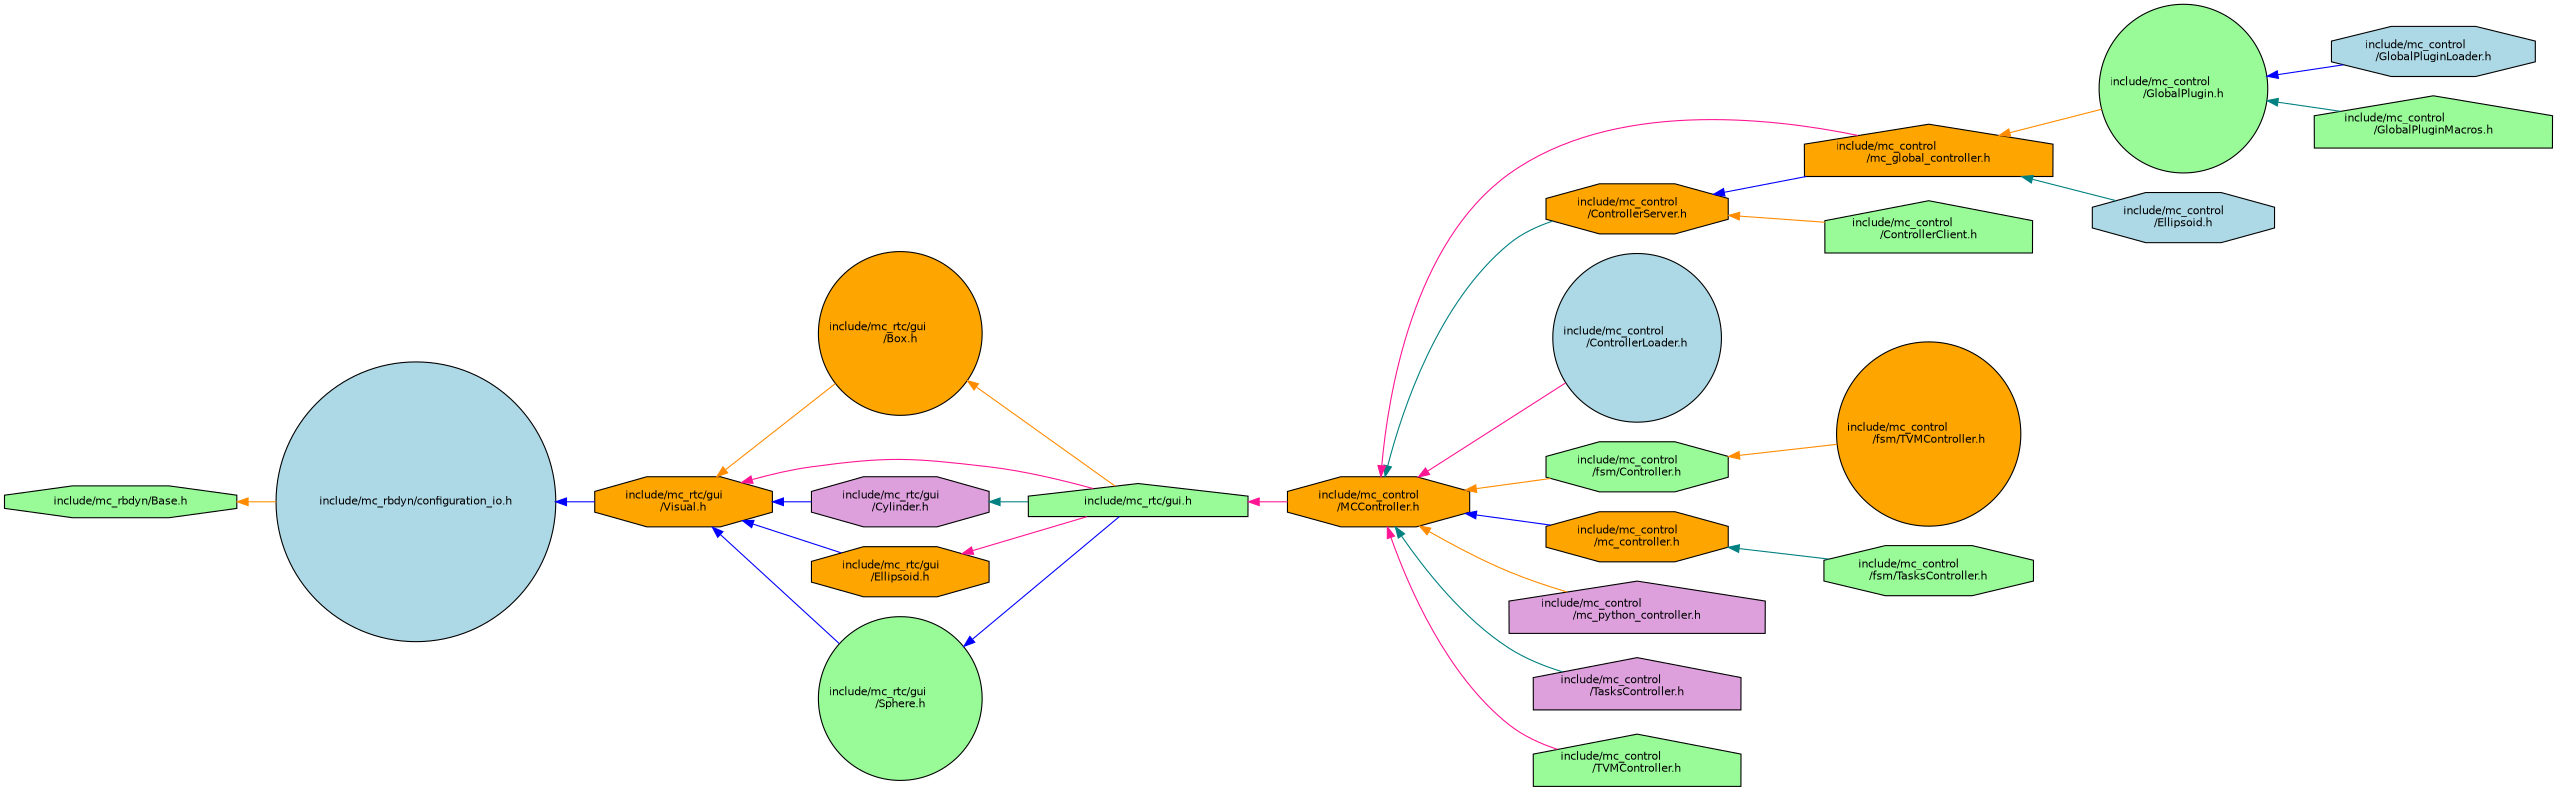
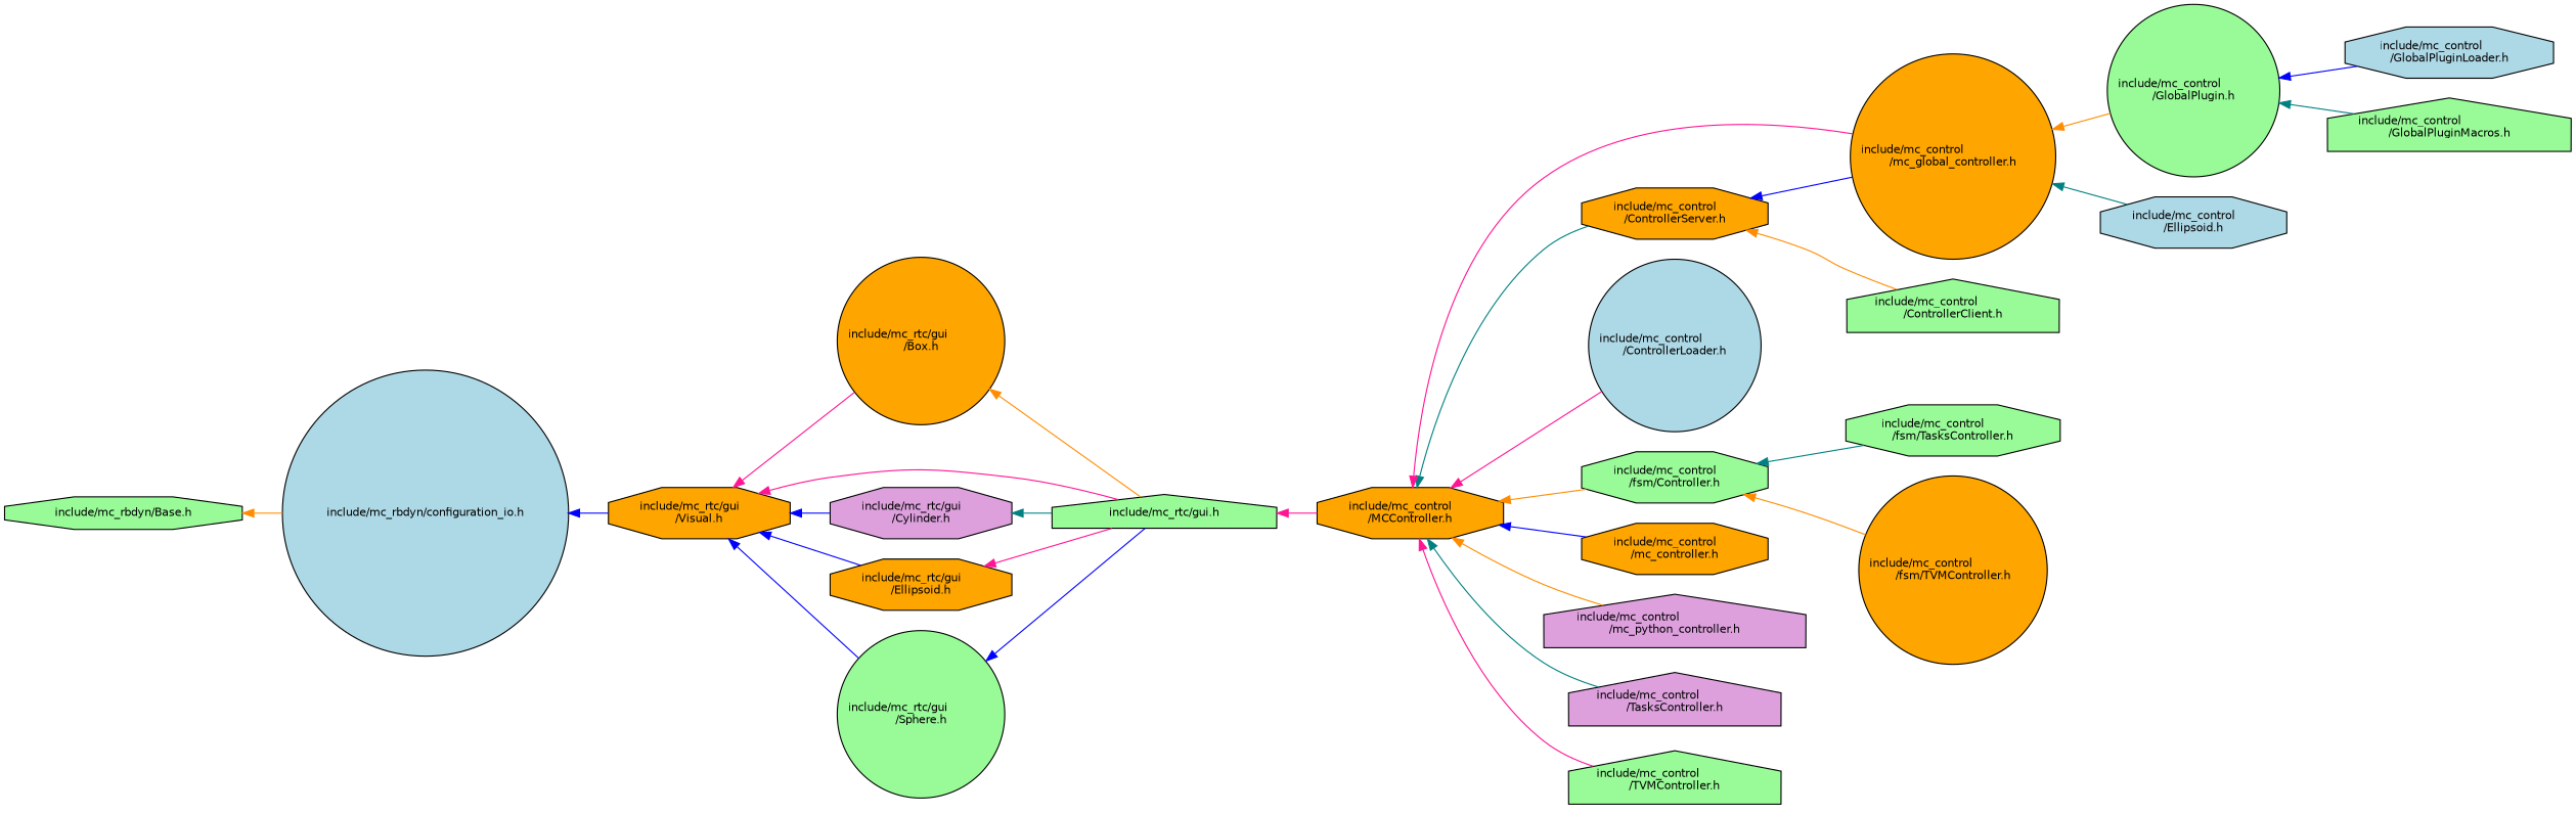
  digraph {
    rankdir=LR
    node [color=black fillcolor=palegreen fontname=Helvetica fontsize=10 shape=octagon style=filled]
    edge [color=darkorange dir=back fontname=Helvetica fontsize=10 labelfontname=Helvetica labelfontsize=10 style=solid]
    n1 [fontcolor=black height=0.2 label="include/mc_rbdyn/Base.h" width=0.4]
    n2 [fillcolor=lightblue height=0.2 label="include/mc_rbdyn/configuration_io.h" shape=circle width=0.4]
    n3 [fillcolor=orange height=0.2 label="include/mc_rtc/gui\l/Visual.h" width=0.4]
    n4 [fillcolor=orange height=0.2 label="include/mc_rtc/gui\l/Box.h" shape=circle width=0.4]
    n5 [height=0.2 label="include/mc_rtc/gui.h" shape=house width=0.4]
    n6 [fillcolor=plum height=0.2 label="include/mc_rtc/gui\l/Cylinder.h" width=0.4]
    n7 [fillcolor=orange height=0.2 label="include/mc_rtc/gui\l/Ellipsoid.h" width=0.4]
    n8 [height=0.2 label="include/mc_rtc/gui\l/Sphere.h" shape=circle width=0.4]
    n9 [fillcolor=orange height=0.2 label="include/mc_control\l/MCController.h" width=0.4]
    n10 [fillcolor=orange height=0.2 label="include/mc_control\l/ControllerServer.h" width=0.4]
-   n11 [fillcolor=orange height=0.2 label="include/mc_control\l/mc_global_controller.h" shape=house width=0.4]
+   n11 [fillcolor=orange height=0.2 label="include/mc_control\l/mc_global_controller.h" shape=circle width=0.4]
    n12 [fillcolor=lightblue height=0.2 label="include/mc_control\l/ControllerLoader.h" shape=circle width=0.4]
    n13 [height=0.2 label="include/mc_control\l/fsm/Controller.h" width=0.4]
    n14 [fillcolor=orange height=0.2 label="include/mc_control\l/mc_controller.h" width=0.4]
    n15 [fillcolor=plum height=0.2 label="include/mc_control\l/mc_python_controller.h" shape=house width=0.4]
    n16 [fillcolor=plum height=0.2 label="include/mc_control\l/TasksController.h" shape=house width=0.4]
    n17 [height=0.2 label="include/mc_control\l/TVMController.h" shape=house width=0.4]
    n18 [height=0.2 label="include/mc_control\l/ControllerClient.h" shape=house width=0.4]
    n19 [height=0.2 label="include/mc_control\l/GlobalPlugin.h" shape=circle width=0.4]
    n20 [fillcolor=lightblue height=0.2 label="include/mc_control\l/Ellipsoid.h" width=0.4]
    n21 [height=0.2 label="include/mc_control\l/fsm/TasksController.h" width=0.4]
    n22 [fillcolor=orange height=0.2 label="include/mc_control\l/fsm/TVMController.h" shape=circle width=0.4]
    n23 [fillcolor=lightblue height=0.2 label="include/mc_control\l/GlobalPluginLoader.h" width=0.4]
    n24 [height=0.2 label="include/mc_control\l/GlobalPluginMacros.h" shape=house width=0.4]
    n1 -> n2
    n2 -> n3 [color=blue]
-   n3 -> n4
+   n3 -> n4 [color=deeppink]
    n3 -> n5 [color=deeppink]
    n3 -> n6 [color=blue]
    n3 -> n7 [color=blue]
    n3 -> n8 [color=blue]
    n4 -> n5
    n5 -> n9 [color=deeppink]
    n6 -> n5 [color=teal]
    n7 -> n5 [color=deeppink]
    n8 -> n5 [color=blue]
    n9 -> n10 [color=teal]
    n9 -> n11 [color=deeppink]
    n9 -> n12 [color=deeppink]
    n9 -> n13
    n9 -> n14 [color=blue]
    n9 -> n15
    n9 -> n16 [color=teal]
    n9 -> n17 [color=deeppink]
    n10 -> n11 [color=blue]
    n10 -> n18
    n11 -> n19
    n11 -> n20 [color=teal]
-   n14 -> n21 [color=teal]
+   n13 -> n21 [color=teal]
    n13 -> n22
    n19 -> n23 [color=blue]
    n19 -> n24 [color=teal]
  }
